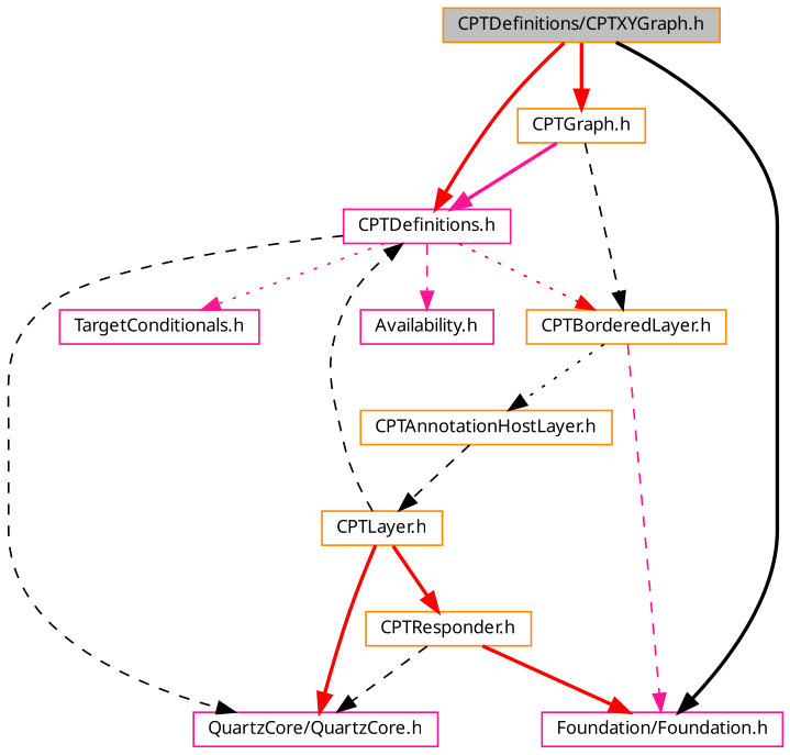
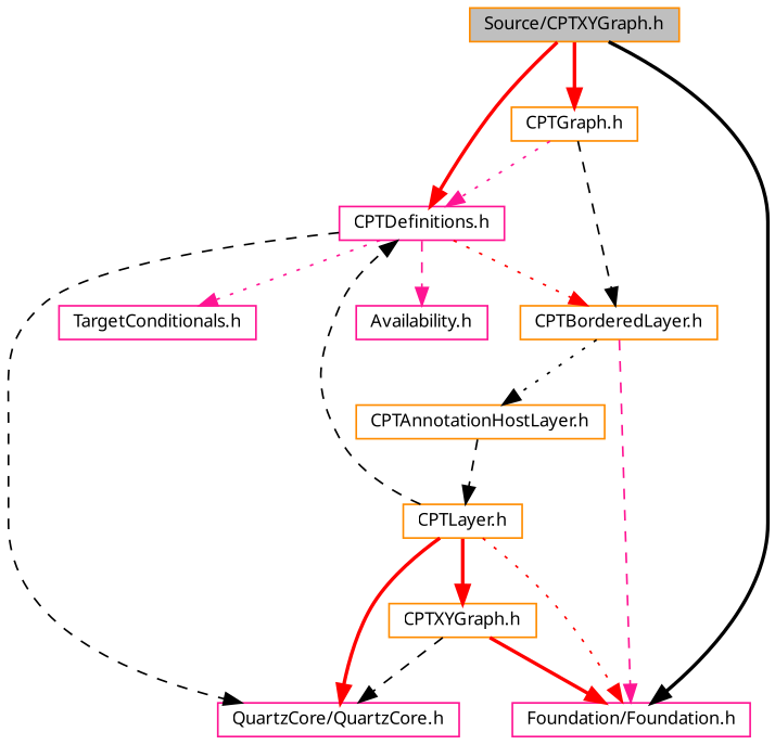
  digraph {
    node [color=darkorange fontname="Lucinda Grande" fontsize=10 shape=record]
    edge [color=red fontname="Lucinda Grande" fontsize=10 labelfontname="Lucinda Grande" labelfontsize=10 style=dashed]
-   n1 [fillcolor=grey75 fontcolor=black height=0.2 label="CPTDefinitions/CPTXYGraph.h" style=filled width=0.4]
+   n1 [fillcolor=grey75 fontcolor=black height=0.2 label="Source/CPTXYGraph.h" style=filled width=0.4]
    n2 [color=deeppink height=0.2 label="CPTDefinitions.h" width=0.4]
    n3 [color=deeppink height=0.2 label="Foundation/Foundation.h" width=0.4]
    n4 [height=0.2 label="CPTGraph.h" width=0.4]
    n5 [color=deeppink height=0.2 label="QuartzCore/QuartzCore.h" width=0.4]
    n6 [color=deeppink height=0.2 label="Availability.h" width=0.4]
    n7 [color=deeppink height=0.2 label="TargetConditionals.h" width=0.4]
    n8 [height=0.2 label="CPTBorderedLayer.h" width=0.4]
    n9 [height=0.2 label="CPTAnnotationHostLayer.h" width=0.4]
    n10 [height=0.2 label="CPTLayer.h" width=0.4]
-   n11 [height=0.2 label="CPTResponder.h" width=0.4]
+   n11 [height=0.2 label="CPTXYGraph.h" width=0.4]
    n1 -> n2 [style=bold]
    n1 -> n3 [color=black style=bold]
    n1 -> n4 [style=bold]
    n2 -> n5 [color=black]
    n2 -> n6 [color=deeppink]
    n2 -> n7 [color=deeppink style=dotted]
    n2 -> n8 [style=dotted]
-   n4 -> n2 [color=deeppink style=bold]
+   n4 -> n2 [color=deeppink style=dotted]
    n4 -> n8 [color=black]
    n8 -> n3 [color=deeppink]
    n8 -> n9 [color=black style=dotted]
    n9 -> n10 [color=black]
    n10 -> n2 [color=black]
+   n10 -> n3 [style=dotted]
    n10 -> n5 [style=bold]
    n10 -> n11 [style=bold]
    n11 -> n3 [style=bold]
    n11 -> n5 [color=black]
  }
